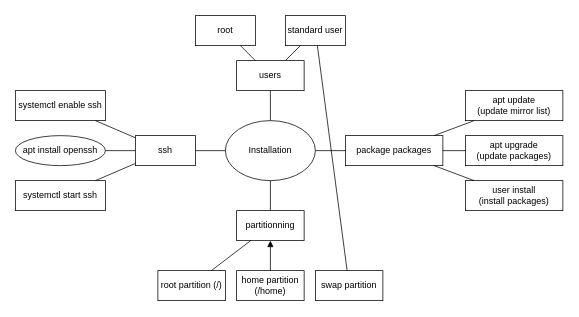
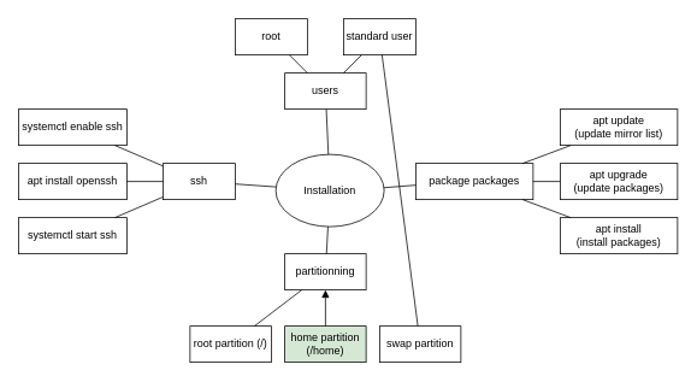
  <mxCell id="0" />
  <mxCell id="1" parent="0" />
- <mxCell id="2" value="Installation" style="ellipse;whiteSpace=wrap;html=1;" parent="1" vertex="1"><mxGeometry x="300" y="160" width="120" height="80" as="geometry" /></mxCell>
+ <mxCell id="2" value="Installation" style="ellipse;whiteSpace=wrap;html=1;" parent="1" vertex="1"><mxGeometry x="305" y="170" width="120" height="80" as="geometry" /></mxCell>
  <mxCell id="3" value="users" style="rounded=0;whiteSpace=wrap;html=1;" vertex="1" parent="1"><mxGeometry x="315" y="80" width="90" height="40" as="geometry" /></mxCell>
  <mxCell id="4" value="root" style="rounded=0;whiteSpace=wrap;html=1;" vertex="1" parent="1"><mxGeometry x="260" y="20" width="80" height="40" as="geometry" /></mxCell>
  <mxCell id="5" value="standard user" style="rounded=0;whiteSpace=wrap;html=1;" vertex="1" parent="1"><mxGeometry x="380" y="20" width="80" height="40" as="geometry" /></mxCell>
  <mxCell id="6" value="" style="endArrow=none;html=1;" edge="1" parent="1" source="3" target="5"><mxGeometry width="50" height="50" relative="1" as="geometry"><mxPoint x="610" y="410" as="sourcePoint" /><mxPoint x="660" y="360" as="targetPoint" /></mxGeometry></mxCell>
  <mxCell id="7" value="" style="endArrow=none;html=1;" edge="1" parent="1" source="3" target="4"><mxGeometry width="50" height="50" relative="1" as="geometry"><mxPoint x="390" y="90" as="sourcePoint" /><mxPoint x="410" y="70" as="targetPoint" /></mxGeometry></mxCell>
  <mxCell id="8" value="" style="endArrow=none;html=1;" edge="1" parent="1" source="2" target="3"><mxGeometry width="50" height="50" relative="1" as="geometry"><mxPoint x="350" y="50" as="sourcePoint" /><mxPoint x="330" y="30" as="targetPoint" /></mxGeometry></mxCell>
  <mxCell id="9" value="partitionning" style="rounded=0;whiteSpace=wrap;html=1;" vertex="1" parent="1"><mxGeometry x="315" y="280" width="90" height="40" as="geometry" /></mxCell>
  <mxCell id="10" value="root partition (/)" style="rounded=0;whiteSpace=wrap;html=1;" vertex="1" parent="1"><mxGeometry x="210" y="360" width="90" height="40" as="geometry" /></mxCell>
  <mxCell id="11" value="swap partition" style="rounded=0;whiteSpace=wrap;html=1;" vertex="1" parent="1"><mxGeometry x="420" y="360" width="90" height="40" as="geometry" /></mxCell>
- <mxCell id="12" value="home partition (/home)" style="rounded=0;whiteSpace=wrap;html=1;" vertex="1" parent="1"><mxGeometry x="315" y="360" width="90" height="40" as="geometry" /></mxCell>
+ <mxCell id="12" value="home partition (/home)" style="rounded=0;whiteSpace=wrap;html=1;fillColor=#d5e8d4;" vertex="1" parent="1"><mxGeometry x="315" y="360" width="90" height="40" as="geometry" /></mxCell>
  <mxCell id="13" value="" style="endArrow=none;html=1;" edge="1" parent="1" source="10" target="9"><mxGeometry width="50" height="50" relative="1" as="geometry"><mxPoint x="370" y="170" as="sourcePoint" /><mxPoint x="370" y="90" as="targetPoint" /></mxGeometry></mxCell>
  <mxCell id="14" value="" style="endArrow=block;html=1;" edge="1" parent="1" source="12" target="9"><mxGeometry width="50" height="50" relative="1" as="geometry"><mxPoint x="291.25" y="370" as="sourcePoint" /><mxPoint x="343.75" y="330" as="targetPoint" /></mxGeometry></mxCell>
  <mxCell id="15" value="" style="endArrow=none;html=1;" edge="1" parent="1" source="11" target="5"><mxGeometry width="50" height="50" relative="1" as="geometry"><mxPoint x="370" y="370" as="sourcePoint" /><mxPoint x="370" y="330" as="targetPoint" /></mxGeometry></mxCell>
  <mxCell id="16" value="" style="endArrow=none;html=1;" edge="1" parent="1" source="9" target="2"><mxGeometry width="50" height="50" relative="1" as="geometry"><mxPoint x="448.75" y="370" as="sourcePoint" /><mxPoint x="396.25" y="330" as="targetPoint" /></mxGeometry></mxCell>
  <mxCell id="17" value="package packages" style="rounded=0;whiteSpace=wrap;html=1;" vertex="1" parent="1"><mxGeometry x="460" y="180" width="130" height="40" as="geometry" /></mxCell>
  <mxCell id="18" value="apt update&lt;br&gt;(update mirror list)" style="rounded=0;whiteSpace=wrap;html=1;" vertex="1" parent="1"><mxGeometry x="620" y="120" width="130" height="40" as="geometry" /></mxCell>
  <mxCell id="19" value="apt upgrade&lt;br&gt;(update packages)" style="rounded=0;whiteSpace=wrap;html=1;" vertex="1" parent="1"><mxGeometry x="620" y="180" width="130" height="40" as="geometry" /></mxCell>
- <mxCell id="20" value="user install&lt;br&gt;(install packages)" style="rounded=0;whiteSpace=wrap;html=1;" vertex="1" parent="1"><mxGeometry x="620" y="240" width="130" height="40" as="geometry" /></mxCell>
+ <mxCell id="20" value="apt install&lt;br&gt;(install packages)" style="rounded=0;whiteSpace=wrap;html=1;" vertex="1" parent="1"><mxGeometry x="620" y="240" width="130" height="40" as="geometry" /></mxCell>
  <mxCell id="21" value="" style="endArrow=none;html=1;" edge="1" parent="1" source="2" target="17"><mxGeometry width="50" height="50" relative="1" as="geometry"><mxPoint x="370" y="170" as="sourcePoint" /><mxPoint x="370" y="130" as="targetPoint" /></mxGeometry></mxCell>
  <mxCell id="22" value="" style="endArrow=none;html=1;" edge="1" parent="1" source="17" target="18"><mxGeometry width="50" height="50" relative="1" as="geometry"><mxPoint x="430" y="210" as="sourcePoint" /><mxPoint x="470" y="210" as="targetPoint" /></mxGeometry></mxCell>
  <mxCell id="23" value="" style="endArrow=none;html=1;" edge="1" parent="1" source="17" target="19"><mxGeometry width="50" height="50" relative="1" as="geometry"><mxPoint x="588.333" y="190" as="sourcePoint" /><mxPoint x="641.667" y="170" as="targetPoint" /></mxGeometry></mxCell>
  <mxCell id="24" value="" style="endArrow=none;html=1;" edge="1" parent="1" source="17" target="20"><mxGeometry width="50" height="50" relative="1" as="geometry"><mxPoint x="600" y="210" as="sourcePoint" /><mxPoint x="630" y="210" as="targetPoint" /></mxGeometry></mxCell>
  <mxCell id="25" value="ssh" style="rounded=0;whiteSpace=wrap;html=1;" vertex="1" parent="1"><mxGeometry x="180" y="180" width="80" height="40" as="geometry" /></mxCell>
- <mxCell id="26" value="apt install openssh" style="ellipse;whiteSpace=wrap;html=1;" vertex="1" parent="1"><mxGeometry x="20" y="180" width="120" height="40" as="geometry" /></mxCell>
+ <mxCell id="26" value="apt install openssh" style="rounded=0;whiteSpace=wrap;html=1;" vertex="1" parent="1"><mxGeometry x="20" y="180" width="120" height="40" as="geometry" /></mxCell>
  <mxCell id="27" value="systemctl start ssh" style="rounded=0;whiteSpace=wrap;html=1;" vertex="1" parent="1"><mxGeometry x="20" y="240" width="120" height="40" as="geometry" /></mxCell>
  <mxCell id="28" value="systemctl enable ssh" style="rounded=0;whiteSpace=wrap;html=1;" vertex="1" parent="1"><mxGeometry x="20" y="120" width="120" height="40" as="geometry" /></mxCell>
  <mxCell id="29" value="" style="endArrow=none;html=1;" edge="1" parent="1" source="25" target="26"><mxGeometry width="50" height="50" relative="1" as="geometry"><mxPoint x="370" y="290" as="sourcePoint" /><mxPoint x="370" y="250" as="targetPoint" /></mxGeometry></mxCell>
  <mxCell id="30" value="" style="endArrow=none;html=1;" edge="1" parent="1" source="25" target="27"><mxGeometry width="50" height="50" relative="1" as="geometry"><mxPoint x="190" y="210" as="sourcePoint" /><mxPoint x="150" y="210" as="targetPoint" /></mxGeometry></mxCell>
  <mxCell id="31" value="" style="endArrow=none;html=1;" edge="1" parent="1" source="25" target="28"><mxGeometry width="50" height="50" relative="1" as="geometry"><mxPoint x="190" y="227.143" as="sourcePoint" /><mxPoint x="136.667" y="250" as="targetPoint" /></mxGeometry></mxCell>
  <mxCell id="32" value="" style="endArrow=none;html=1;" edge="1" parent="1" source="2" target="25"><mxGeometry width="50" height="50" relative="1" as="geometry"><mxPoint x="190" y="192.857" as="sourcePoint" /><mxPoint x="136.667" y="170" as="targetPoint" /></mxGeometry></mxCell>
